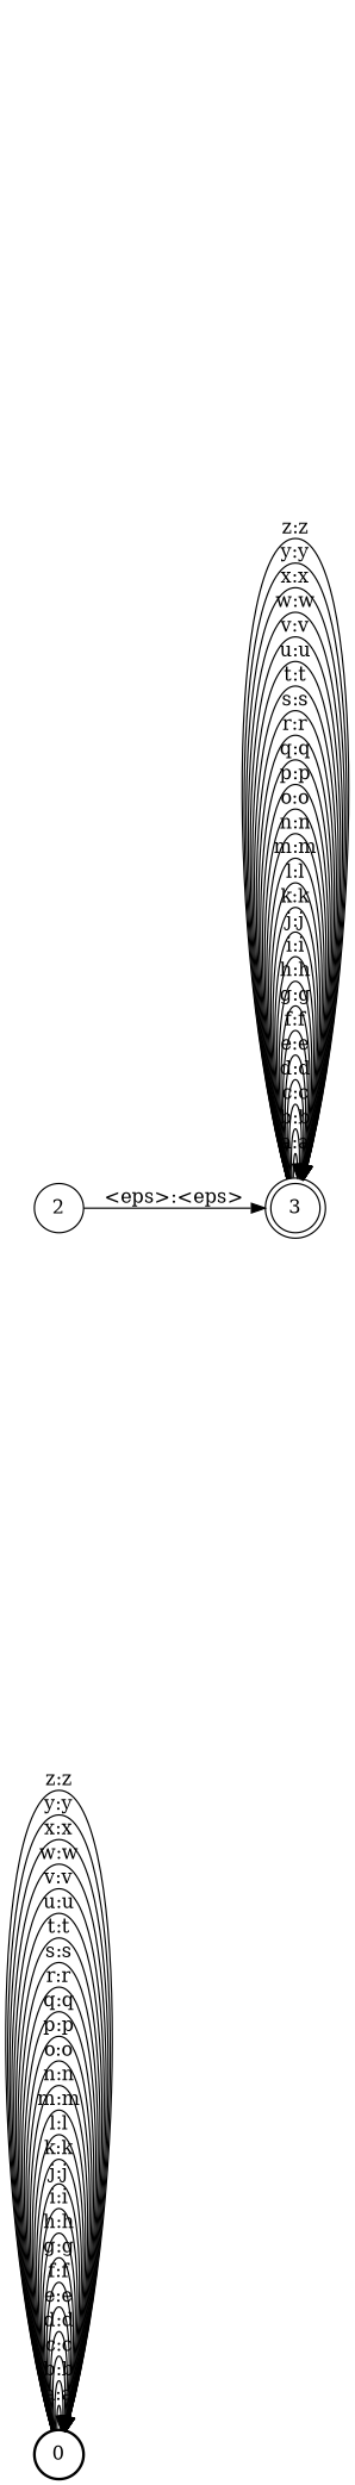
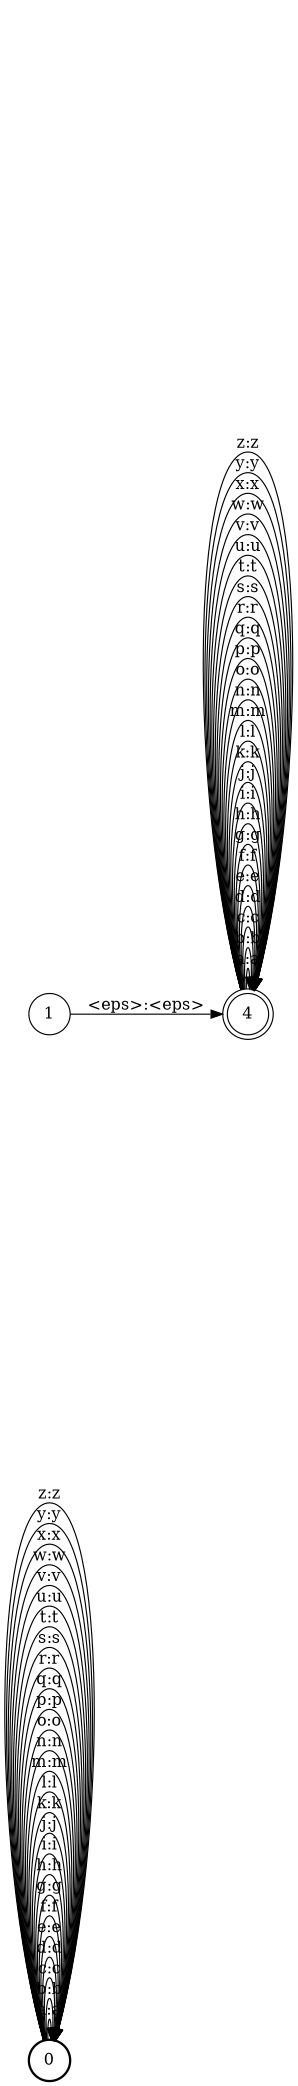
  digraph {
    nodesep=0.25
    rankdir=LR
    ranksep=0.4
    node [fontsize=14 shape=circle style=solid]
    edge [fontsize=14]
    n1 [label=0 style=bold]
-   n2 [label=2]
-   n3 [label=3 shape=doublecircle]
+   n2 [label=1]
+   n3 [label=4 shape=doublecircle]
    n1 -> n1 [label="a:a"]
    n1 -> n1 [label="b:b"]
    n1 -> n1 [label="c:c"]
    n1 -> n1 [label="d:d"]
    n1 -> n1 [label="e:e"]
    n1 -> n1 [label="f:f"]
    n1 -> n1 [label="g:g"]
    n1 -> n1 [label="h:h"]
    n1 -> n1 [label="i:i"]
    n1 -> n1 [label="j:j"]
    n1 -> n1 [label="k:k"]
    n1 -> n1 [label="l:l"]
    n1 -> n1 [label="m:m"]
    n1 -> n1 [label="n:n"]
    n1 -> n1 [label="o:o"]
    n1 -> n1 [label="p:p"]
    n1 -> n1 [label="q:q"]
    n1 -> n1 [label="r:r"]
    n1 -> n1 [label="s:s"]
    n1 -> n1 [label="t:t"]
    n1 -> n1 [label="u:u"]
    n1 -> n1 [label="v:v"]
    n1 -> n1 [label="w:w"]
    n1 -> n1 [label="x:x"]
    n1 -> n1 [label="y:y"]
    n1 -> n1 [label="z:z"]
    n2 -> n3 [label="<eps>:<eps>"]
    n3 -> n3 [label="a:a"]
    n3 -> n3 [label="b:b"]
    n3 -> n3 [label="c:c"]
    n3 -> n3 [label="d:d"]
    n3 -> n3 [label="e:e"]
    n3 -> n3 [label="f:f"]
    n3 -> n3 [label="g:g"]
    n3 -> n3 [label="h:h"]
    n3 -> n3 [label="i:i"]
    n3 -> n3 [label="j:j"]
    n3 -> n3 [label="k:k"]
    n3 -> n3 [label="l:l"]
    n3 -> n3 [label="m:m"]
    n3 -> n3 [label="n:n"]
    n3 -> n3 [label="o:o"]
    n3 -> n3 [label="p:p"]
    n3 -> n3 [label="q:q"]
    n3 -> n3 [label="r:r"]
    n3 -> n3 [label="s:s"]
    n3 -> n3 [label="t:t"]
    n3 -> n3 [label="u:u"]
    n3 -> n3 [label="v:v"]
    n3 -> n3 [label="w:w"]
    n3 -> n3 [label="x:x"]
    n3 -> n3 [label="y:y"]
    n3 -> n3 [label="z:z"]
  }
